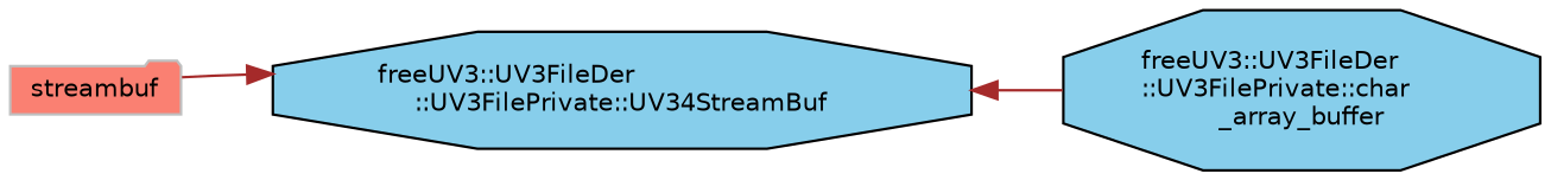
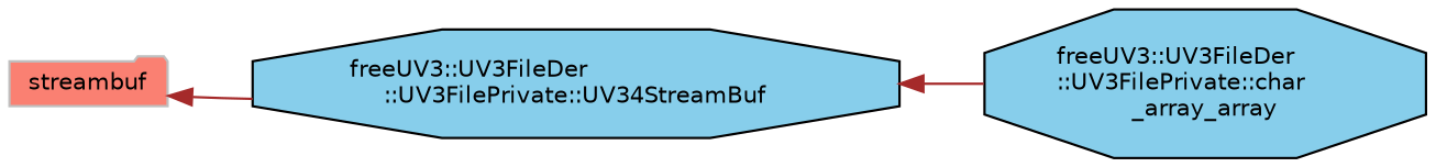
  digraph {
    rankdir=LR
    node [color=black fillcolor=skyblue fontname=Helvetica fontsize=10 shape=octagon style=filled]
    edge [color=brown dir=back fontname=Helvetica fontsize=10 labelfontname=Helvetica labelfontsize=10 style=solid]
    n1 [color=grey75 fillcolor=salmon height=0.2 label=streambuf shape=folder width=0.4]
    n2 [height=0.2 label="freeUV3::UV3FileDer\l::UV3FilePrivate::UV34StreamBuf" width=0.4]
-   n3 [height=0.2 label="freeUV3::UV3FileDer\l::UV3FilePrivate::char\l_array_buffer" width=0.4]
-   n2 -> n1
+   n3 [height=0.2 label="freeUV3::UV3FileDer\l::UV3FilePrivate::char\l_array_array" width=0.4]
+   n1 -> n2
    n2 -> n3
  }
